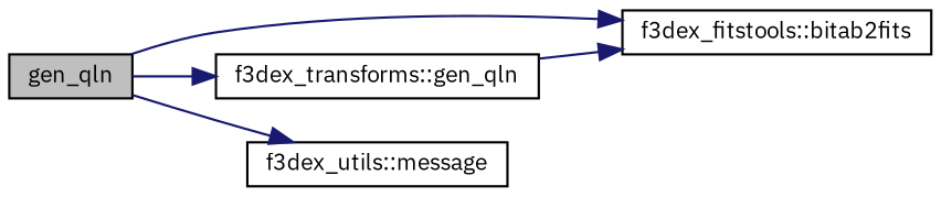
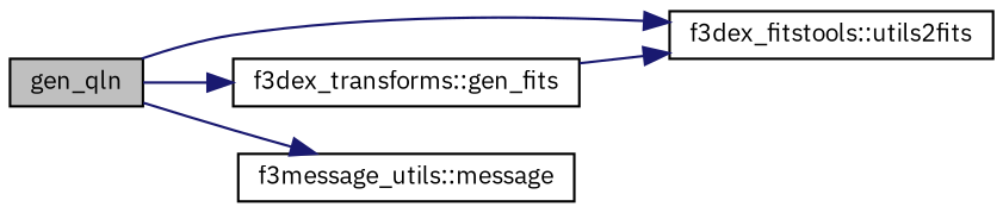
  digraph {
    fontname="IBM Plex Sans"
    rankdir=LR
    node [color=black fillcolor=white fontname="IBM Plex Sans" fontsize=10 shape=record style=filled]
    edge [color=midnightblue fontname="IBM Plex Sans" fontsize=10 labelfontname=Helvetica labelfontsize=10 style=solid]
    n1 [fillcolor=grey75 fontcolor=black height=0.2 label=gen_qln width=0.4]
-   n2 [height=0.2 label="f3dex_fitstools::bitab2fits" width=0.4]
-   n3 [height=0.2 label="f3dex_transforms::gen_qln" width=0.4]
-   n4 [height=0.2 label="f3dex_utils::message" width=0.4]
+   n2 [height=0.2 label="f3dex_fitstools::utils2fits" width=0.4]
+   n3 [height=0.2 label="f3dex_transforms::gen_fits" width=0.4]
+   n4 [height=0.2 label="f3message_utils::message" width=0.4]
    n1 -> n2
    n1 -> n3
    n1 -> n4
    n3 -> n2
  }
